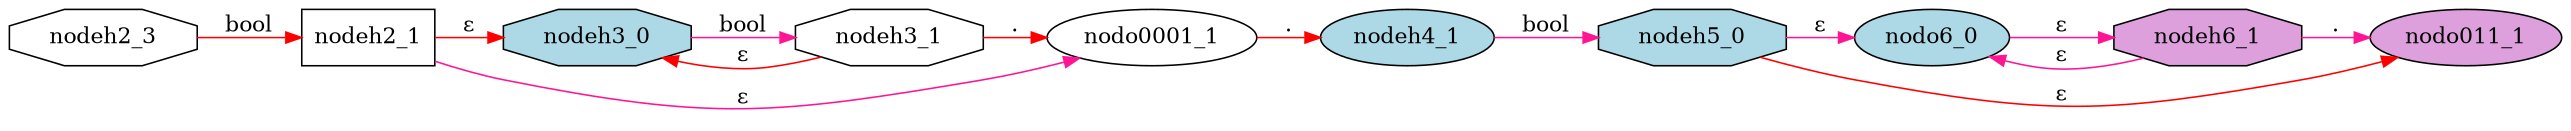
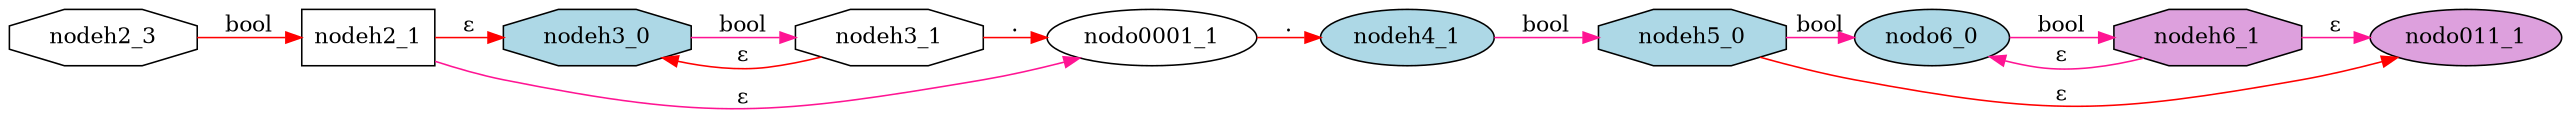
  digraph {
    rankdir=LR
    node [fillcolor=white shape=octagon style=filled]
    edge [color=deeppink]
    n1 [label=nodeh2_3]
    nodeh2_1 [shape=box]
    nodeh3_0 [fillcolor=lightblue]
    nodo0001_1 [shape=ellipse]
    nodeh3_1
    nodeh4_1 [fillcolor=lightblue shape=ellipse]
    n7 [fillcolor=lightblue label=nodeh5_0]
    n8 [fillcolor=lightblue label=nodo6_0 shape=ellipse]
    nodo011_1 [fillcolor=plum shape=ellipse]
    nodeh6_1 [fillcolor=plum]
    n1 -> nodeh2_1 [color=red label=bool]
    nodeh2_1 -> nodeh3_0 [color=red label="ε"]
    nodeh2_1 -> nodo0001_1 [constraint=false label="ε"]
    nodeh3_0 -> nodeh3_1 [label=bool]
    nodo0001_1 -> nodeh4_1 [color=red label="."]
    nodeh3_1 -> nodeh3_0 [color=red constraint=false label="ε"]
    nodeh3_1 -> nodo0001_1 [color=red label="."]
    nodeh4_1 -> n7 [label=bool]
-   n7 -> n8 [label="ε"]
+   n7 -> n8 [label=bool]
    n7 -> nodo011_1 [color=red constraint=false label="ε"]
-   n8 -> nodeh6_1 [label="ε"]
+   n8 -> nodeh6_1 [label=bool]
    nodeh6_1 -> n8 [constraint=false label="ε"]
-   nodeh6_1 -> nodo011_1 [label="."]
+   nodeh6_1 -> nodo011_1 [label="ε"]
  }
